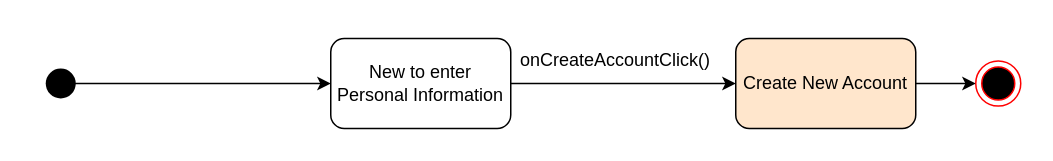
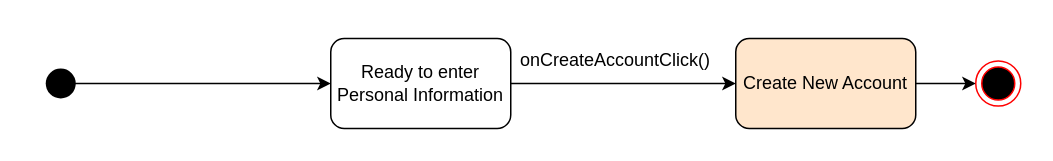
  <mxCell id="0" />
  <mxCell id="1" parent="0" />
  <mxCell id="2" style="edgeStyle=orthogonalEdgeStyle;rounded=0;orthogonalLoop=1;jettySize=auto;html=1;" parent="1" source="3" edge="1"><mxGeometry relative="1" as="geometry"><mxPoint x="220" y="55" as="targetPoint" /><mxPoint x="90" y="55" as="sourcePoint" /></mxGeometry></mxCell>
  <mxCell id="3" value="" style="shape=waypoint;sketch=0;fillStyle=solid;size=6;pointerEvents=1;points=[];fillColor=none;resizable=0;rotatable=0;perimeter=centerPerimeter;snapToPoint=1;strokeWidth=8;" parent="1" vertex="1"><mxGeometry x="20" y="35" width="40" height="40" as="geometry" /></mxCell>
  <mxCell id="4" style="edgeStyle=orthogonalEdgeStyle;rounded=0;orthogonalLoop=1;jettySize=auto;html=1;" parent="1" source="5" edge="1"><mxGeometry relative="1" as="geometry"><mxPoint x="490" y="55" as="targetPoint" /></mxGeometry></mxCell>
- <mxCell id="5" value="New to enter Personal Information" style="rounded=1;whiteSpace=wrap;html=1;" parent="1" vertex="1"><mxGeometry x="220" y="25" width="120" height="60" as="geometry" /></mxCell>
+ <mxCell id="5" value="Ready to enter Personal Information" style="rounded=1;whiteSpace=wrap;html=1;" parent="1" vertex="1"><mxGeometry x="220" y="25" width="120" height="60" as="geometry" /></mxCell>
  <mxCell id="6" value="onCreateAccountClick()" style="text;html=1;strokeColor=none;fillColor=none;align=center;verticalAlign=middle;whiteSpace=wrap;rounded=0;" parent="1" vertex="1"><mxGeometry x="330" y="20" width="160" height="40" as="geometry" /></mxCell>
  <mxCell id="7" style="edgeStyle=orthogonalEdgeStyle;rounded=0;orthogonalLoop=1;jettySize=auto;html=1;exitX=1;exitY=0.5;exitDx=0;exitDy=0;entryX=0;entryY=0.5;entryDx=0;entryDy=0;" edge="1" parent="1" source="8" target="9"><mxGeometry relative="1" as="geometry" /></mxCell>
  <mxCell id="8" value="Create New Account" style="rounded=1;whiteSpace=wrap;html=1;fillColor=#ffe6cc;" parent="1" vertex="1"><mxGeometry x="490" y="25" width="120" height="60" as="geometry" /></mxCell>
  <mxCell id="9" value="" style="ellipse;html=1;shape=endState;fillColor=#000000;strokeColor=#ff0000;" vertex="1" parent="1"><mxGeometry x="650" y="40" width="30" height="30" as="geometry" /></mxCell>
